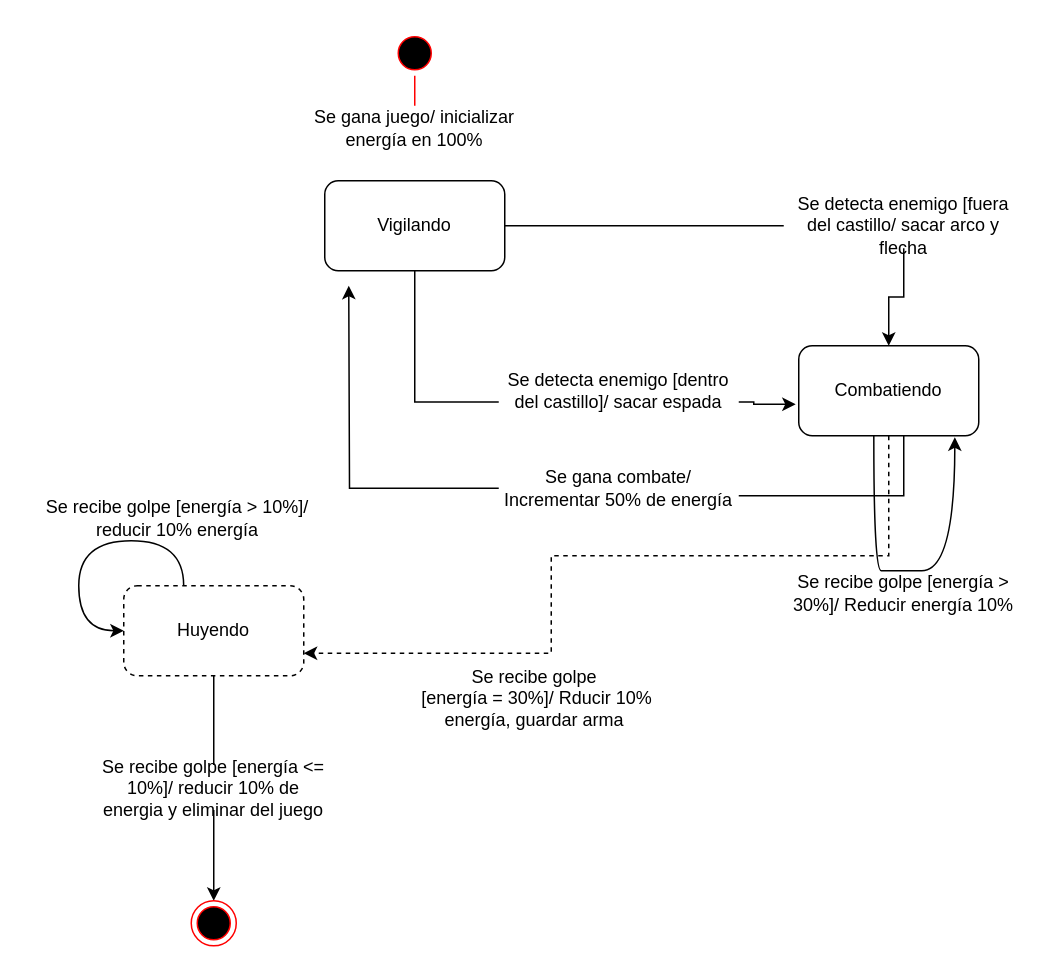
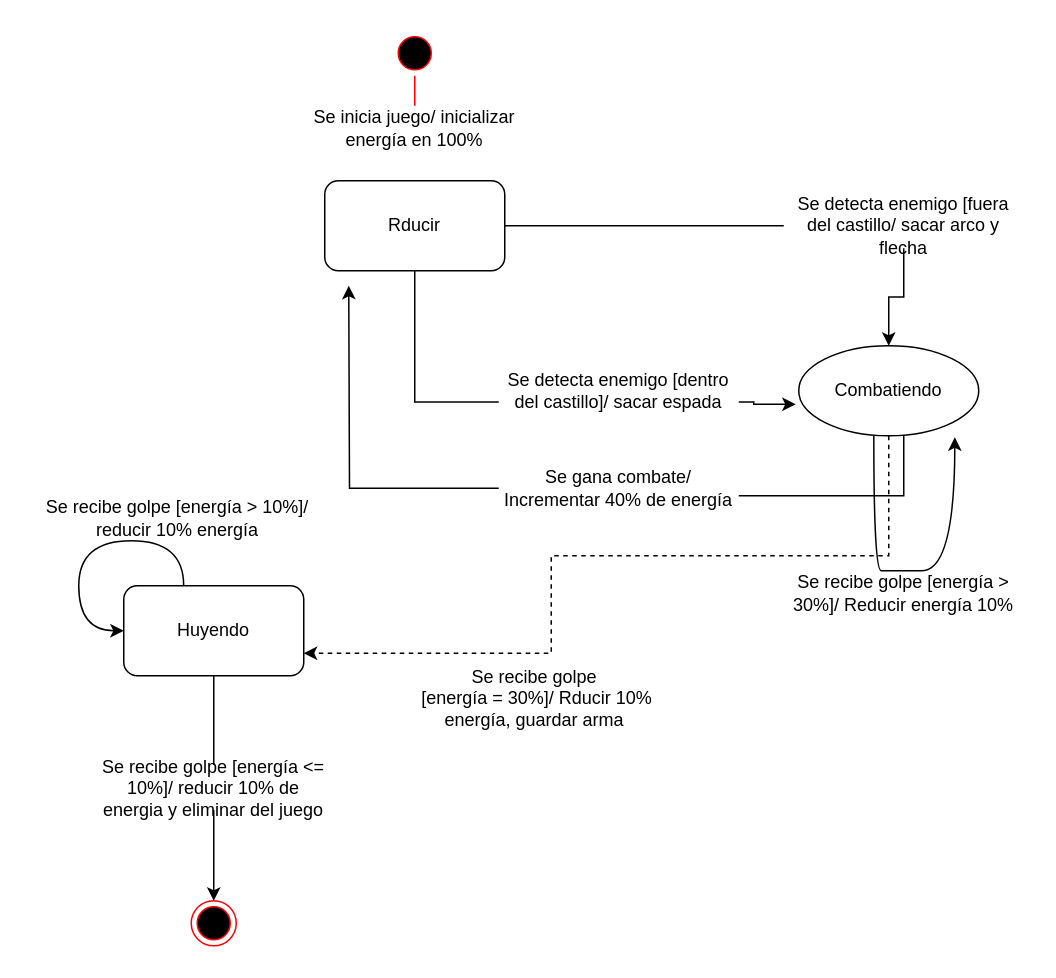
  <mxCell id="0" />
  <mxCell id="1" parent="0" />
  <mxCell id="2" style="edgeStyle=orthogonalEdgeStyle;rounded=0;orthogonalLoop=1;jettySize=auto;html=1;startArrow=none;" edge="1" parent="1" source="13" target="7"><mxGeometry relative="1" as="geometry" /></mxCell>
  <mxCell id="3" style="edgeStyle=orthogonalEdgeStyle;rounded=0;orthogonalLoop=1;jettySize=auto;html=1;entryX=-0.017;entryY=0.65;entryDx=0;entryDy=0;startArrow=none;exitX=1;exitY=0.75;exitDx=0;exitDy=0;entryPerimeter=0;" edge="1" parent="1" source="15" target="7"><mxGeometry relative="1" as="geometry"><Array as="points"><mxPoint x="502" y="268" /><mxPoint x="502" y="269" /></Array></mxGeometry></mxCell>
- <mxCell id="4" value="Vigilando" style="rounded=1;whiteSpace=wrap;html=1;" vertex="1" parent="1"><mxGeometry x="216" y="120" width="120" height="60" as="geometry" /></mxCell>
+ <mxCell id="4" value="Rducir" style="rounded=1;whiteSpace=wrap;html=1;" vertex="1" parent="1"><mxGeometry x="216" y="120" width="120" height="60" as="geometry" /></mxCell>
  <mxCell id="5" style="edgeStyle=orthogonalEdgeStyle;rounded=0;orthogonalLoop=1;jettySize=auto;html=1;startArrow=none;" edge="1" parent="1" source="17"><mxGeometry relative="1" as="geometry"><mxPoint x="232" y="190" as="targetPoint" /><Array as="points" /></mxGeometry></mxCell>
  <mxCell id="6" style="edgeStyle=orthogonalEdgeStyle;rounded=0;orthogonalLoop=1;jettySize=auto;html=1;entryX=1;entryY=0.75;entryDx=0;entryDy=0;dashed=1;" edge="1" parent="1" source="7" target="9"><mxGeometry relative="1" as="geometry"><Array as="points"><mxPoint x="592" y="370" /><mxPoint x="367" y="370" /><mxPoint x="367" y="435" /></Array></mxGeometry></mxCell>
- <mxCell id="7" value="Combatiendo" style="rounded=1;whiteSpace=wrap;html=1;" vertex="1" parent="1"><mxGeometry x="532" y="230" width="120" height="60" as="geometry" /></mxCell>
+ <mxCell id="7" value="Combatiendo" style="ellipse;whiteSpace=wrap;html=1;" vertex="1" parent="1"><mxGeometry x="532" y="230" width="120" height="60" as="geometry" /></mxCell>
  <mxCell id="8" style="edgeStyle=orthogonalEdgeStyle;rounded=0;orthogonalLoop=1;jettySize=auto;html=1;startArrow=none;" edge="1" parent="1" source="23" target="22"><mxGeometry relative="1" as="geometry" /></mxCell>
- <mxCell id="9" value="Huyendo" style="rounded=1;whiteSpace=wrap;html=1;dashed=1;" vertex="1" parent="1"><mxGeometry x="82" y="390" width="120" height="60" as="geometry" /></mxCell>
+ <mxCell id="9" value="Huyendo" style="rounded=1;whiteSpace=wrap;html=1;" vertex="1" parent="1"><mxGeometry x="82" y="390" width="120" height="60" as="geometry" /></mxCell>
  <mxCell id="10" value="" style="ellipse;html=1;shape=startState;fillColor=#000000;strokeColor=#ff0000;" vertex="1" parent="1"><mxGeometry x="261" y="20" width="30" height="30" as="geometry" /></mxCell>
- <mxCell id="11" value="Se gana juego/ inicializar energía en 100%" style="text;html=1;strokeColor=none;fillColor=none;align=center;verticalAlign=middle;whiteSpace=wrap;rounded=0;" vertex="1" parent="1"><mxGeometry x="196" y="70" width="160" height="30" as="geometry" /></mxCell>
+ <mxCell id="11" value="Se inicia juego/ inicializar energía en 100%" style="text;html=1;strokeColor=none;fillColor=none;align=center;verticalAlign=middle;whiteSpace=wrap;rounded=0;" vertex="1" parent="1"><mxGeometry x="196" y="70" width="160" height="30" as="geometry" /></mxCell>
  <mxCell id="12" value="" style="edgeStyle=orthogonalEdgeStyle;html=1;verticalAlign=bottom;endArrow=none;endSize=8;strokeColor=#ff0000;rounded=0;entryX=0.5;entryY=0;entryDx=0;entryDy=0;" edge="1" parent="1" source="10" target="11"><mxGeometry relative="1" as="geometry"><mxPoint x="276" y="120" as="targetPoint" /><mxPoint x="276" y="50" as="sourcePoint" /></mxGeometry></mxCell>
  <mxCell id="13" value="Se detecta enemigo [fuera del castillo/ sacar arco y flecha" style="text;html=1;strokeColor=none;fillColor=none;align=center;verticalAlign=middle;whiteSpace=wrap;rounded=0;" vertex="1" parent="1"><mxGeometry x="522" y="135" width="160" height="30" as="geometry" /></mxCell>
  <mxCell id="14" value="" style="edgeStyle=orthogonalEdgeStyle;rounded=0;orthogonalLoop=1;jettySize=auto;html=1;endArrow=none;" edge="1" parent="1" source="4" target="13"><mxGeometry relative="1" as="geometry"><mxPoint x="336" y="150" as="sourcePoint" /><mxPoint x="542" y="230" as="targetPoint" /></mxGeometry></mxCell>
  <mxCell id="15" value="Se detecta enemigo [dentro del castillo]/ sacar espada" style="text;html=1;strokeColor=none;fillColor=none;align=center;verticalAlign=middle;whiteSpace=wrap;rounded=0;" vertex="1" parent="1"><mxGeometry x="332" y="245" width="160" height="30" as="geometry" /></mxCell>
  <mxCell id="16" value="" style="edgeStyle=orthogonalEdgeStyle;rounded=0;orthogonalLoop=1;jettySize=auto;html=1;entryX=0;entryY=0.75;entryDx=0;entryDy=0;endArrow=none;" edge="1" parent="1" source="4" target="15"><mxGeometry relative="1" as="geometry"><mxPoint x="292" y="180" as="sourcePoint" /><mxPoint x="542" y="275" as="targetPoint" /><Array as="points" /></mxGeometry></mxCell>
- <mxCell id="17" value="Se gana combate/ Incrementar 50% de energía" style="text;html=1;strokeColor=none;fillColor=none;align=center;verticalAlign=middle;whiteSpace=wrap;rounded=0;" vertex="1" parent="1"><mxGeometry x="332" y="310" width="160" height="30" as="geometry" /></mxCell>
+ <mxCell id="17" value="Se gana combate/ Incrementar 40% de energía" style="text;html=1;strokeColor=none;fillColor=none;align=center;verticalAlign=middle;whiteSpace=wrap;rounded=0;" vertex="1" parent="1"><mxGeometry x="332" y="310" width="160" height="30" as="geometry" /></mxCell>
  <mxCell id="18" value="" style="edgeStyle=orthogonalEdgeStyle;rounded=0;orthogonalLoop=1;jettySize=auto;html=1;endArrow=none;" edge="1" parent="1" source="7" target="17"><mxGeometry relative="1" as="geometry"><mxPoint x="232" y="190" as="targetPoint" /><mxPoint x="602" y="290" as="sourcePoint" /><Array as="points"><mxPoint x="602" y="330" /></Array></mxGeometry></mxCell>
  <mxCell id="19" value="Se recibe golpe [energía &amp;gt; 30%]/ Reducir energía 10%" style="text;html=1;strokeColor=none;fillColor=none;align=center;verticalAlign=middle;whiteSpace=wrap;rounded=0;" vertex="1" parent="1"><mxGeometry x="522" y="380" width="160" height="30" as="geometry" /></mxCell>
  <mxCell id="20" value="" style="curved=1;endArrow=classic;html=1;rounded=0;edgeStyle=orthogonalEdgeStyle;entryX=0.867;entryY=1.017;entryDx=0;entryDy=0;entryPerimeter=0;exitX=0.417;exitY=1;exitDx=0;exitDy=0;exitPerimeter=0;" edge="1" parent="1" source="7" target="7"><mxGeometry width="50" height="50" relative="1" as="geometry"><mxPoint x="482" y="350" as="sourcePoint" /><mxPoint x="532" y="300" as="targetPoint" /><Array as="points"><mxPoint x="592" y="380" /><mxPoint x="646" y="380" /></Array></mxGeometry></mxCell>
  <mxCell id="21" value="Se recibe golpe&lt;br&gt;&amp;nbsp;[energía = 30%]/ Rducir 10% energía, guardar arma" style="text;html=1;strokeColor=none;fillColor=none;align=center;verticalAlign=middle;whiteSpace=wrap;rounded=0;" vertex="1" parent="1"><mxGeometry x="276" y="450" width="160" height="30" as="geometry" /></mxCell>
  <mxCell id="22" value="" style="ellipse;html=1;shape=endState;fillColor=#000000;strokeColor=#ff0000;" vertex="1" parent="1"><mxGeometry x="127" y="600" width="30" height="30" as="geometry" /></mxCell>
  <mxCell id="23" value="Se recibe golpe [energía &amp;lt;= 10%]/ reducir 10% de energia y eliminar del juego" style="text;html=1;strokeColor=none;fillColor=none;align=center;verticalAlign=middle;whiteSpace=wrap;rounded=0;" vertex="1" parent="1"><mxGeometry x="62" y="509.5" width="160" height="30" as="geometry" /></mxCell>
  <mxCell id="24" value="" style="edgeStyle=orthogonalEdgeStyle;rounded=0;orthogonalLoop=1;jettySize=auto;html=1;endArrow=none;" edge="1" parent="1" source="9" target="23"><mxGeometry relative="1" as="geometry"><mxPoint x="142" y="450" as="sourcePoint" /><mxPoint x="142" y="600" as="targetPoint" /></mxGeometry></mxCell>
  <mxCell id="25" value="" style="curved=1;endArrow=classic;html=1;rounded=0;edgeStyle=orthogonalEdgeStyle;exitX=0.333;exitY=0;exitDx=0;exitDy=0;exitPerimeter=0;" edge="1" parent="1" source="9" target="9"><mxGeometry width="50" height="50" relative="1" as="geometry"><mxPoint x="272" y="350" as="sourcePoint" /><mxPoint x="322" y="300" as="targetPoint" /><Array as="points"><mxPoint x="122" y="360" /><mxPoint x="52" y="360" /><mxPoint x="52" y="420" /></Array></mxGeometry></mxCell>
  <mxCell id="26" value="Se recibe golpe [energía &amp;gt; 10%]/ reducir 10% energía" style="text;html=1;strokeColor=none;fillColor=none;align=center;verticalAlign=middle;whiteSpace=wrap;rounded=0;" vertex="1" parent="1"><mxGeometry x="20" y="330" width="196" height="30" as="geometry" /></mxCell>
